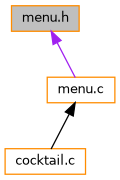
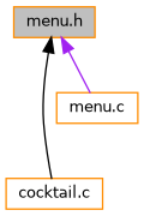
  digraph {
    node [color=darkorange fillcolor=white fontname=Helvetica fontsize=10 shape=record style=filled]
    edge [dir=back fontname=Helvetica fontsize=10 labelfontname=Helvetica labelfontsize=10 style=solid]
    n1 [fillcolor=grey75 fontcolor=black height=0.2 label="menu.h" width=0.4]
    n2 [height=0.2 label="cocktail.c" width=0.4]
    n3 [height=0.2 label="menu.c" width=0.4]
-   n3 -> n2 [color=black]
+   n1 -> n2 [color=black]
    n1 -> n3 [color=purple]
  }
